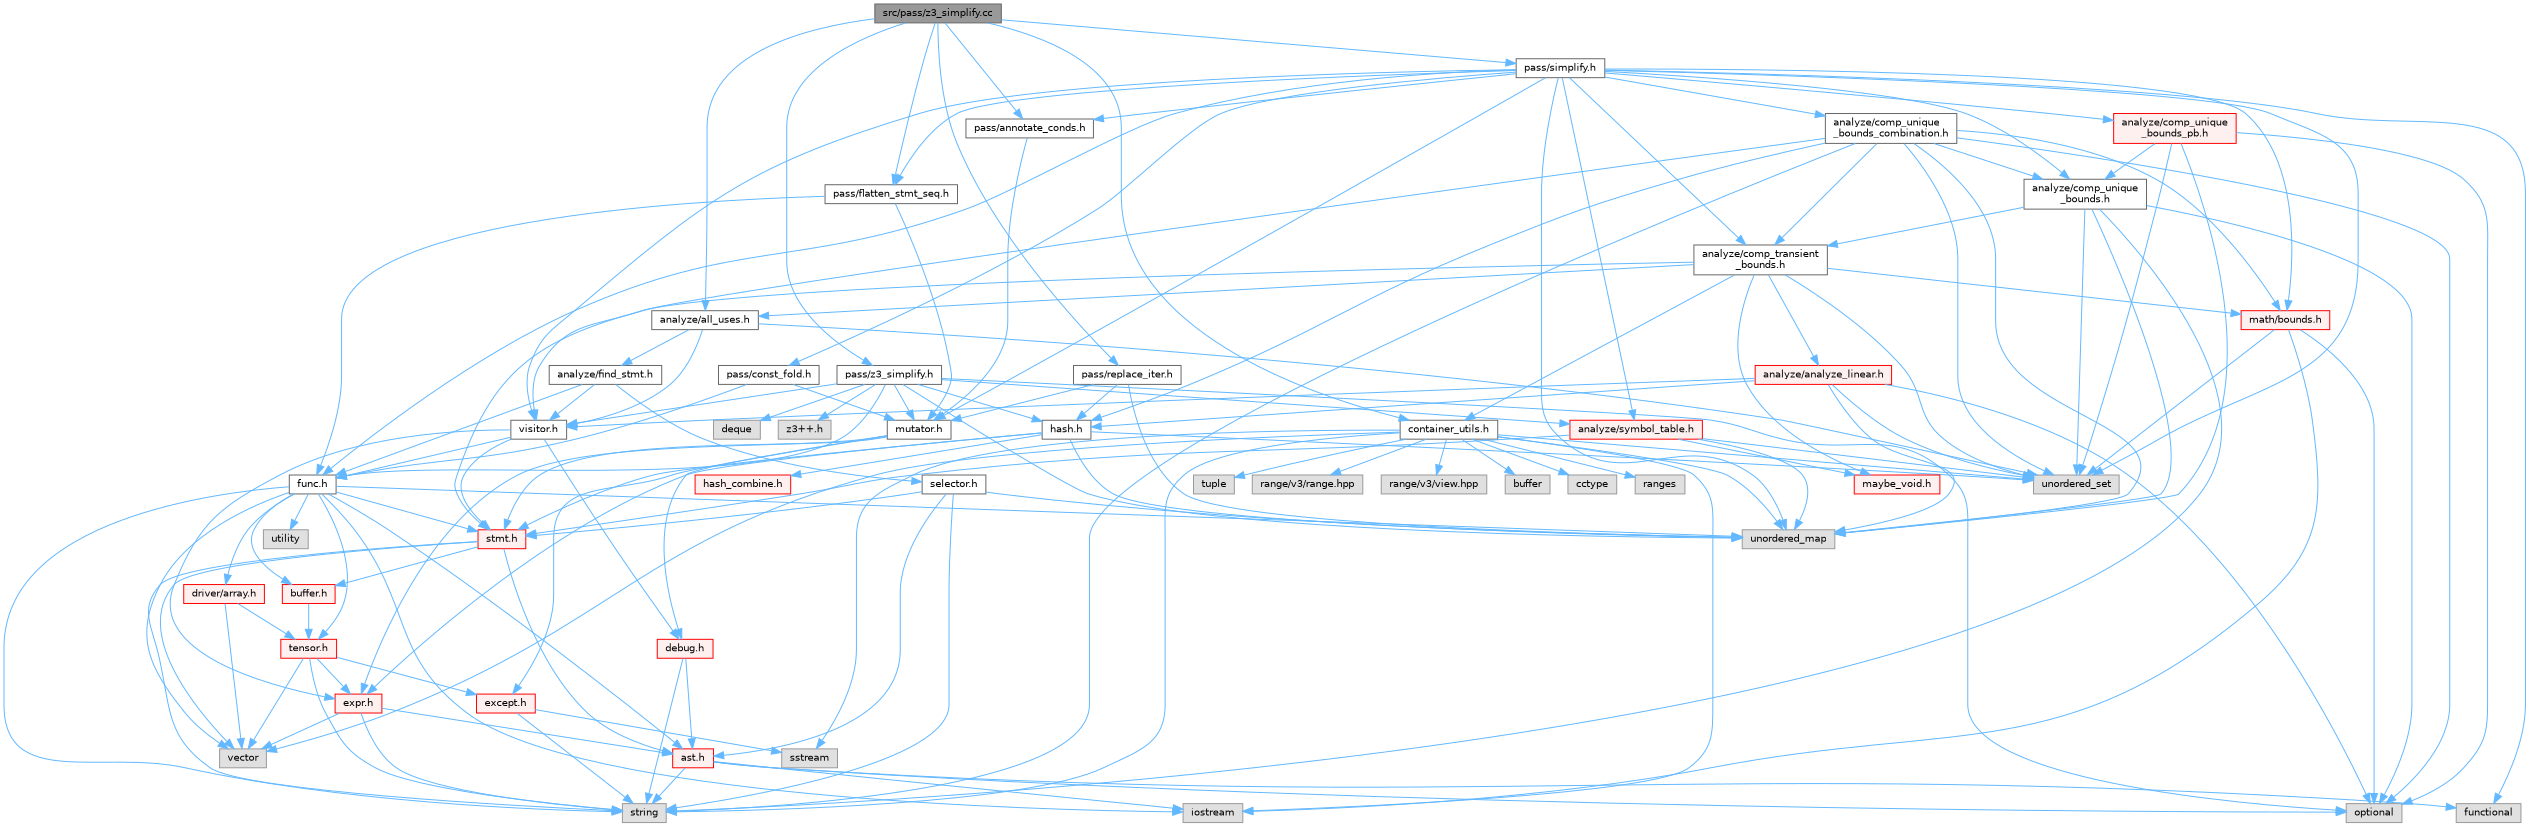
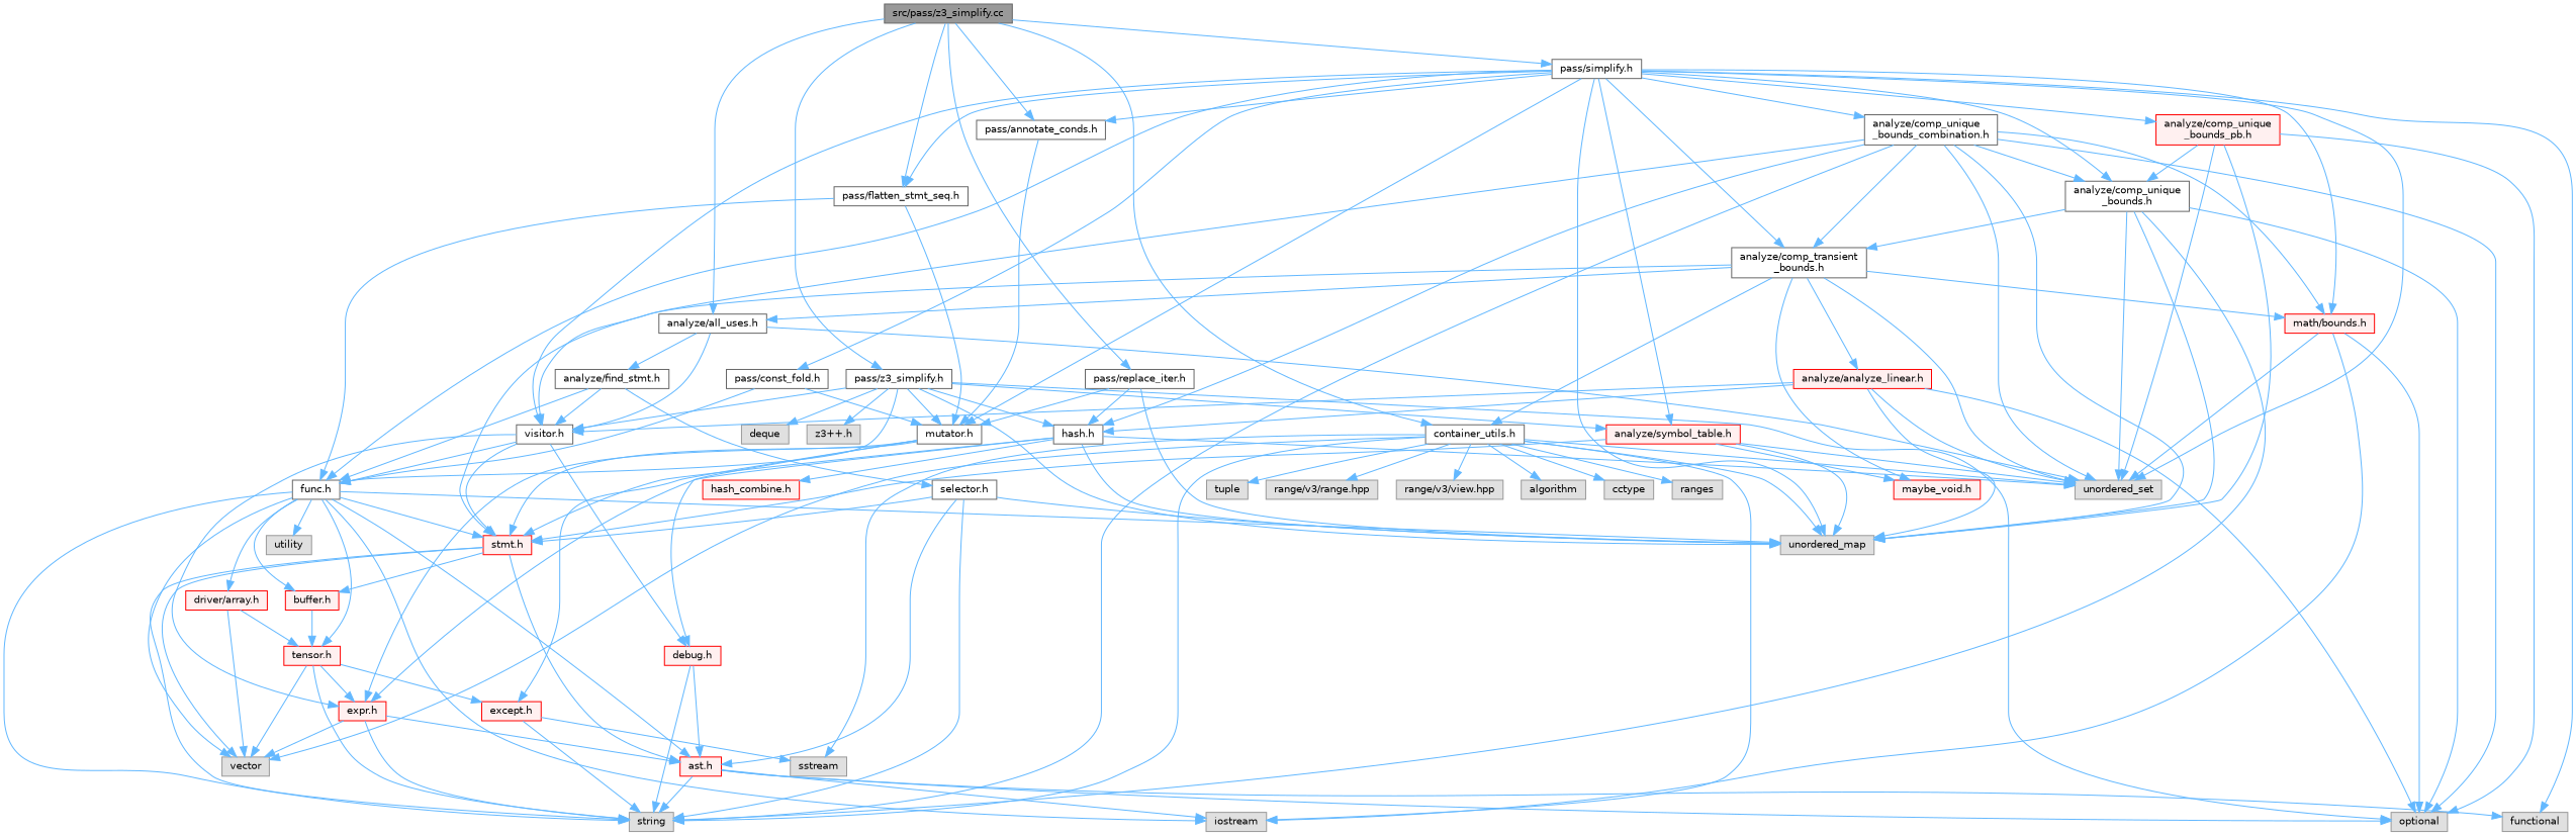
  digraph {
    node [color=grey40 fillcolor=white fontname=Helvetica fontsize=10 shape=box style=filled]
    edge [color=steelblue1 fontname=Helvetica fontsize=10 labelfontname=Helvetica labelfontsize=10 style=solid]
    n1 [color=gray40 fillcolor=grey60 fontcolor=black height=0.2 label="src/pass/z3_simplify.cc" width=0.4]
    n2 [height=0.2 label="analyze/all_uses.h" width=0.4]
    n3 [height=0.2 label="container_utils.h" width=0.4]
    n4 [height=0.2 label="pass/annotate_conds.h" width=0.4]
    n5 [height=0.2 label="pass/flatten_stmt_seq.h" width=0.4]
    n6 [height=0.2 label="pass/replace_iter.h" width=0.4]
    n7 [height=0.2 label="pass/simplify.h" width=0.4]
    n8 [height=0.2 label="pass/z3_simplify.h" width=0.4]
    n9 [color=grey60 fillcolor="#E0E0E0" height=0.2 label=unordered_set width=0.4]
    n10 [height=0.2 label="analyze/find_stmt.h" width=0.4]
    n11 [height=0.2 label="visitor.h" width=0.4]
    n12 [color=grey60 fillcolor="#E0E0E0" height=0.2 label=iostream width=0.4]
    n13 [color=grey60 fillcolor="#E0E0E0" height=0.2 label=string width=0.4]
    n14 [color=grey60 fillcolor="#E0E0E0" height=0.2 label=unordered_map width=0.4]
    n15 [color=grey60 fillcolor="#E0E0E0" height=0.2 label=vector width=0.4]
    n16 [color=grey60 fillcolor="#E0E0E0" height=0.2 label=sstream width=0.4]
-   n17 [color=grey60 fillcolor="#E0E0E0" height=0.2 label=buffer width=0.4]
+   n17 [color=grey60 fillcolor="#E0E0E0" height=0.2 label=algorithm width=0.4]
    n18 [color=grey60 fillcolor="#E0E0E0" height=0.2 label=cctype width=0.4]
    n19 [color=grey60 fillcolor="#E0E0E0" height=0.2 label=ranges width=0.4]
    n20 [color=grey60 fillcolor="#E0E0E0" height=0.2 label=tuple width=0.4]
    n21 [color=grey60 fillcolor="#E0E0E0" height=0.2 label="range/v3/range.hpp" width=0.4]
    n22 [color=grey60 fillcolor="#E0E0E0" height=0.2 label="range/v3/view.hpp" width=0.4]
    n23 [height=0.2 label="mutator.h" width=0.4]
    n24 [height=0.2 label="func.h" width=0.4]
    n25 [height=0.2 label="hash.h" width=0.4]
    n26 [color=grey60 fillcolor="#E0E0E0" height=0.2 label=functional width=0.4]
    n27 [height=0.2 label="analyze/comp_transient\l_bounds.h" width=0.4]
    n28 [color=red fillcolor="#FFF0F0" height=0.2 label="math/bounds.h" width=0.4]
    n29 [height=0.2 label="analyze/comp_unique\l_bounds.h" width=0.4]
    n30 [height=0.2 label="analyze/comp_unique\l_bounds_combination.h" width=0.4]
    n31 [color=red fillcolor="#FFF0F0" height=0.2 label="analyze/comp_unique\l_bounds_pb.h" width=0.4]
    n32 [color=red fillcolor="#FFF0F0" height=0.2 label="analyze/symbol_table.h" width=0.4]
    n33 [height=0.2 label="pass/const_fold.h" width=0.4]
    n34 [color=grey60 fillcolor="#E0E0E0" height=0.2 label=optional width=0.4]
    n35 [color=grey60 fillcolor="#E0E0E0" height=0.2 label=deque width=0.4]
    n36 [color=grey60 fillcolor="#E0E0E0" height=0.2 label="z3++.h" width=0.4]
    n37 [height=0.2 label="selector.h" width=0.4]
    n38 [color=red fillcolor="#FFF0F0" height=0.2 label="stmt.h" width=0.4]
    n39 [color=red fillcolor="#FFF0F0" height=0.2 label="expr.h" width=0.4]
    n40 [color=red fillcolor="#FFF0F0" height=0.2 label="debug.h" width=0.4]
    n41 [color=grey60 fillcolor="#E0E0E0" height=0.2 label=utility width=0.4]
    n42 [color=red fillcolor="#FFF0F0" height=0.2 label="ast.h" width=0.4]
    n43 [color=red fillcolor="#FFF0F0" height=0.2 label="buffer.h" width=0.4]
    n44 [color=red fillcolor="#FFF0F0" height=0.2 label="tensor.h" width=0.4]
    n45 [color=red fillcolor="#FFF0F0" height=0.2 label="driver/array.h" width=0.4]
    n46 [color=red fillcolor="#FFF0F0" height=0.2 label="except.h" width=0.4]
    n47 [color=red fillcolor="#FFF0F0" height=0.2 label="hash_combine.h" width=0.4]
    n48 [color=red fillcolor="#FFF0F0" height=0.2 label="analyze/analyze_linear.h" width=0.4]
    n49 [color=red fillcolor="#FFF0F0" height=0.2 label="maybe_void.h" width=0.4]
    n1 -> n2
    n1 -> n3
    n1 -> n4
    n1 -> n5
    n1 -> n6
    n1 -> n7
    n1 -> n8
    n2 -> n9
    n2 -> n10
    n2 -> n11
    n3 -> n9
    n3 -> n12
    n3 -> n13
    n3 -> n14
    n3 -> n15
    n3 -> n16
    n3 -> n17
    n3 -> n18
    n3 -> n19
    n3 -> n20
    n3 -> n21
    n3 -> n22
    n4 -> n23
    n5 -> n23
    n5 -> n24
    n6 -> n14
    n6 -> n23
    n6 -> n25
    n7 -> n4
    n7 -> n5
    n7 -> n9
    n7 -> n11
    n7 -> n14
    n7 -> n23
    n7 -> n24
    n7 -> n26
    n7 -> n27
    n7 -> n28
    n7 -> n29
    n7 -> n30
    n7 -> n31
    n7 -> n32
    n7 -> n33
    n8 -> n11
    n8 -> n14
    n8 -> n23
    n8 -> n24
    n8 -> n25
    n8 -> n32
    n8 -> n34
    n8 -> n35
    n8 -> n36
    n10 -> n11
    n10 -> n24
    n10 -> n37
    n11 -> n24
    n11 -> n38
    n11 -> n39
    n11 -> n40
    n23 -> n38
    n23 -> n39
    n23 -> n40
    n23 -> n46
    n24 -> n12
    n24 -> n13
    n24 -> n14
    n24 -> n15
    n24 -> n38
    n24 -> n41
    n24 -> n42
    n24 -> n43
    n24 -> n44
    n24 -> n45
    n25 -> n9
    n25 -> n14
    n25 -> n38
    n25 -> n39
    n25 -> n47
    n27 -> n2
    n27 -> n3
    n27 -> n9
    n27 -> n28
    n27 -> n38
    n27 -> n48
    n27 -> n49
    n28 -> n9
    n28 -> n12
    n28 -> n34
    n29 -> n9
    n29 -> n13
    n29 -> n14
    n29 -> n27
    n29 -> n34
    n30 -> n9
    n30 -> n11
    n30 -> n13
    n30 -> n14
    n30 -> n25
    n30 -> n27
    n30 -> n28
    n30 -> n29
    n30 -> n34
    n31 -> n9
    n31 -> n14
    n31 -> n29
    n31 -> n34
    n32 -> n9
    n32 -> n14
    n32 -> n38
    n32 -> n49
    n33 -> n23
    n33 -> n24
    n37 -> n13
    n37 -> n14
    n37 -> n38
    n37 -> n42
    n38 -> n13
    n38 -> n15
    n38 -> n42
    n38 -> n43
    n39 -> n13
    n39 -> n15
    n39 -> n42
    n40 -> n13
    n40 -> n42
    n42 -> n12
    n42 -> n13
    n42 -> n26
    n42 -> n34
    n43 -> n44
    n44 -> n13
    n44 -> n15
    n44 -> n39
    n44 -> n46
    n45 -> n15
    n45 -> n44
    n46 -> n13
    n46 -> n16
    n48 -> n9
    n48 -> n11
    n48 -> n14
    n48 -> n25
    n48 -> n34
  }
